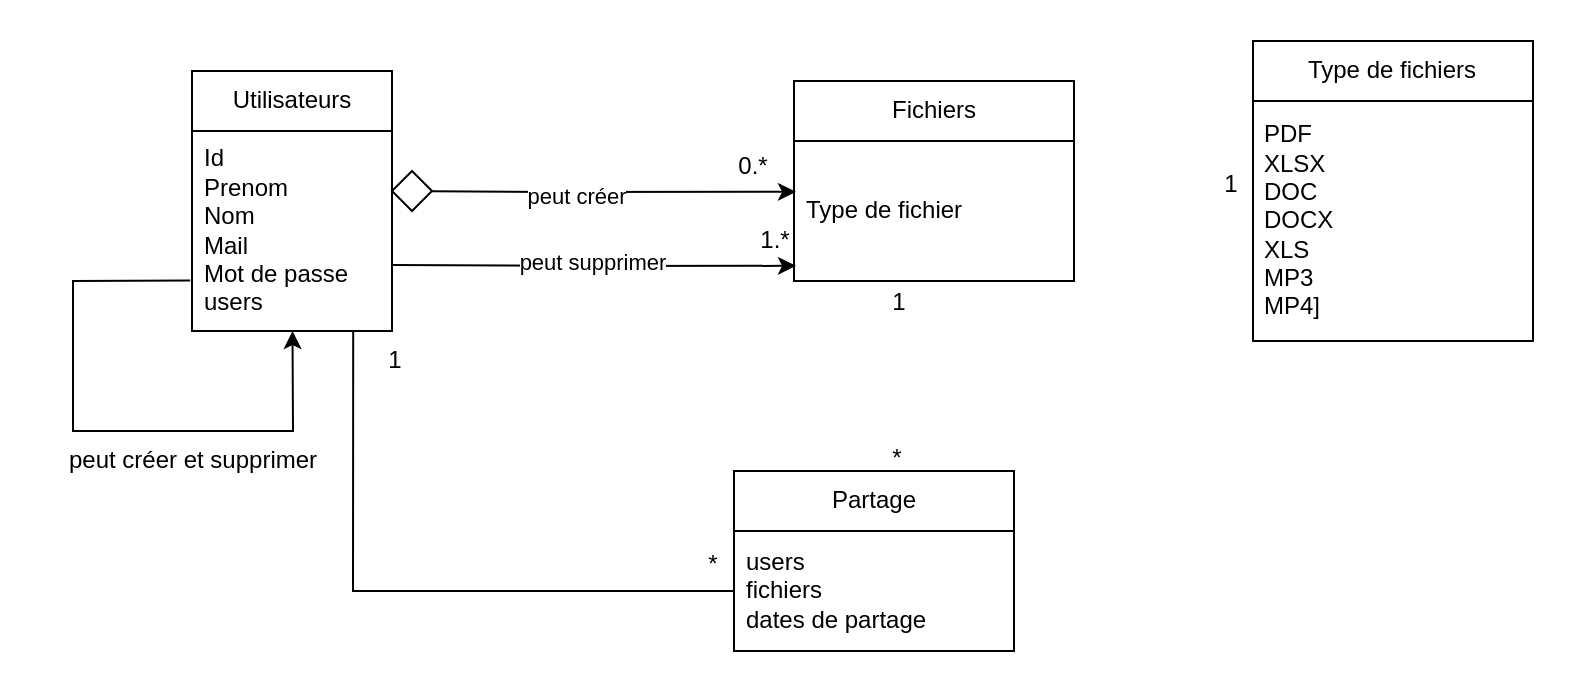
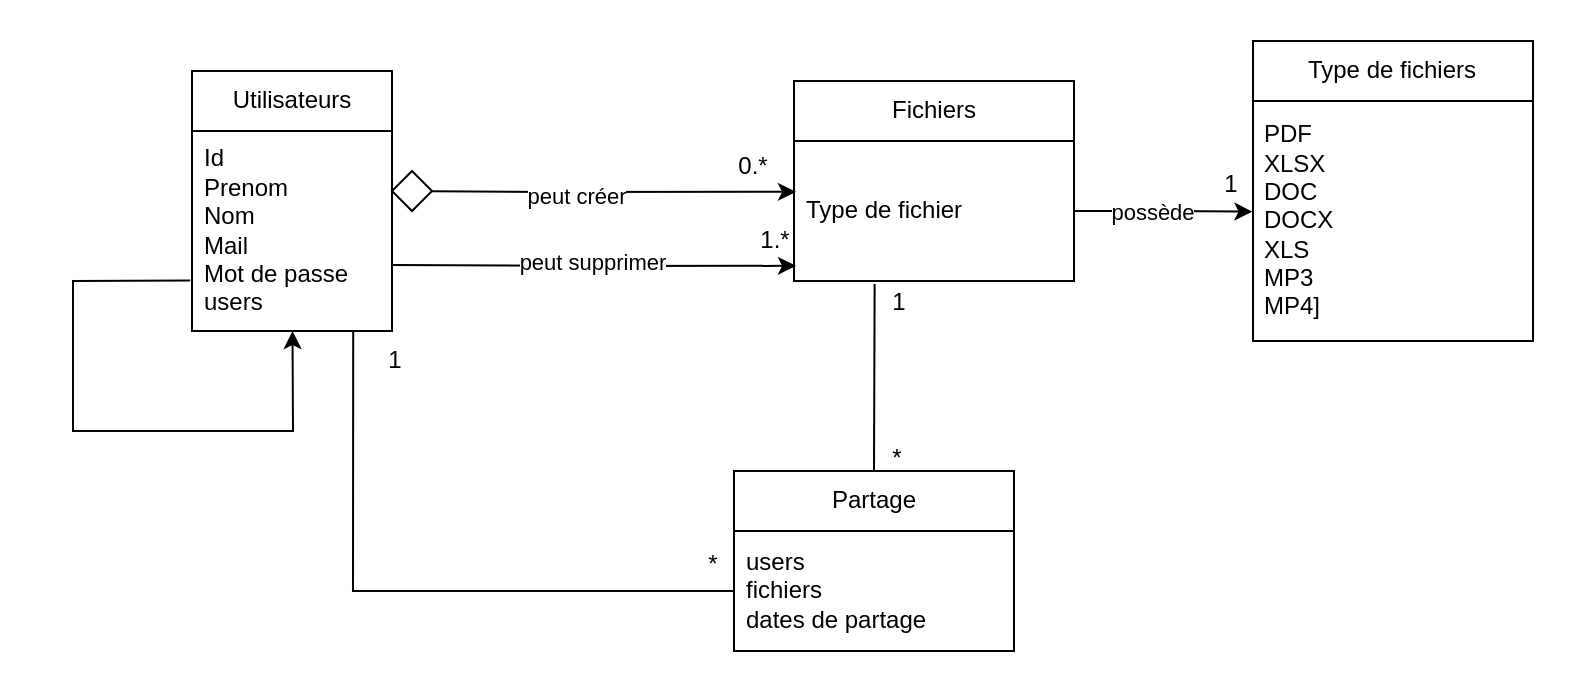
  <mxCell id="0" />
  <mxCell id="1" parent="0" />
- <mxCell id="2" value="peut créer et supprimer" style="text;html=1;align=center;verticalAlign=middle;resizable=0;points=[];autosize=1;strokeColor=none;fillColor=none;" vertex="1" parent="1"><mxGeometry x="20.5" y="215" width="150" height="30" as="geometry" /></mxCell>
  <mxCell id="3" value="Utilisateurs" style="swimlane;fontStyle=0;childLayout=stackLayout;horizontal=1;startSize=30;horizontalStack=0;resizeParent=1;resizeParentMax=0;resizeLast=0;collapsible=1;marginBottom=0;whiteSpace=wrap;html=1;" vertex="1" parent="1"><mxGeometry x="95.5" y="35" width="100" height="130" as="geometry"><mxRectangle x="200" y="510" width="100" height="30" as="alternateBounds" /></mxGeometry></mxCell>
  <mxCell id="4" value="&lt;div&gt;Id&lt;span style=&quot;white-space: pre;&quot;&gt;&#09;&lt;/span&gt;&lt;/div&gt;&lt;div&gt;Prenom&lt;/div&gt;&lt;div&gt;Nom&lt;/div&gt;&lt;div&gt;Mail&lt;/div&gt;&lt;div&gt;Mot de passe&lt;/div&gt;&lt;div&gt;users&lt;/div&gt;" style="text;strokeColor=none;fillColor=none;align=left;verticalAlign=middle;spacingLeft=4;spacingRight=4;overflow=hidden;points=[[0,0.5],[1,0.5]];portConstraint=eastwest;rotatable=0;whiteSpace=wrap;html=1;" vertex="1" parent="3"><mxGeometry y="30" width="100" height="100" as="geometry" /></mxCell>
  <mxCell id="5" value="" style="endArrow=classic;html=1;rounded=0;exitX=-0.009;exitY=0.747;exitDx=0;exitDy=0;exitPerimeter=0;" edge="1" parent="3" source="4" target="4"><mxGeometry width="50" height="50" relative="1" as="geometry"><mxPoint x="-20" y="105" as="sourcePoint" /><mxPoint x="20.5" y="150" as="targetPoint" /><Array as="points"><mxPoint x="-59.5" y="105" /><mxPoint x="-59.5" y="140" /><mxPoint x="-59.5" y="180" /><mxPoint x="-19.5" y="180" /><mxPoint x="50.5" y="180" /></Array></mxGeometry></mxCell>
  <mxCell id="6" style="edgeStyle=orthogonalEdgeStyle;rounded=0;orthogonalLoop=1;jettySize=auto;html=1;entryX=1.05;entryY=0.914;entryDx=0;entryDy=0;entryPerimeter=0;" edge="1" parent="1" target="8"><mxGeometry relative="1" as="geometry"><mxPoint x="195.5" y="95" as="sourcePoint" /><mxPoint x="389.5" y="95" as="targetPoint" /></mxGeometry></mxCell>
  <mxCell id="7" value="peut créer" style="edgeLabel;html=1;align=center;verticalAlign=middle;resizable=0;points=[];" vertex="1" connectable="0" parent="6"><mxGeometry x="-0.205" y="-2" relative="1" as="geometry"><mxPoint x="12" as="offset" /></mxGeometry></mxCell>
  <mxCell id="8" value="0.*" style="text;html=1;align=center;verticalAlign=middle;resizable=0;points=[];autosize=1;strokeColor=none;fillColor=none;" vertex="1" parent="1"><mxGeometry x="355.5" y="68" width="40" height="30" as="geometry" /></mxCell>
  <mxCell id="9" value="" style="rhombus;whiteSpace=wrap;html=1;" vertex="1" parent="1"><mxGeometry x="195.5" y="85" width="20" height="20" as="geometry" /></mxCell>
  <mxCell id="10" value="Fichiers" style="swimlane;fontStyle=0;childLayout=stackLayout;horizontal=1;startSize=30;horizontalStack=0;resizeParent=1;resizeParentMax=0;resizeLast=0;collapsible=1;marginBottom=0;whiteSpace=wrap;html=1;" vertex="1" parent="1"><mxGeometry x="396.5" y="40" width="140" height="100" as="geometry" /></mxCell>
  <mxCell id="11" value="Type de fichier" style="text;strokeColor=none;fillColor=none;align=left;verticalAlign=middle;spacingLeft=4;spacingRight=4;overflow=hidden;points=[[0,0.5],[1,0.5]];portConstraint=eastwest;rotatable=0;whiteSpace=wrap;html=1;" vertex="1" parent="10"><mxGeometry y="30" width="140" height="70" as="geometry" /></mxCell>
  <mxCell id="12" style="edgeStyle=orthogonalEdgeStyle;rounded=0;orthogonalLoop=1;jettySize=auto;html=1;entryX=1.05;entryY=0.914;entryDx=0;entryDy=0;entryPerimeter=0;" edge="1" parent="1"><mxGeometry relative="1" as="geometry"><mxPoint x="195.5" y="132" as="sourcePoint" /><mxPoint x="397.5" y="132.42" as="targetPoint" /></mxGeometry></mxCell>
  <mxCell id="13" value="peut supprimer" style="edgeLabel;html=1;align=center;verticalAlign=middle;resizable=0;points=[];" vertex="1" connectable="0" parent="12"><mxGeometry x="-0.266" relative="1" as="geometry"><mxPoint x="26" y="-2" as="offset" /></mxGeometry></mxCell>
  <mxCell id="14" value="1.*" style="text;html=1;align=center;verticalAlign=middle;resizable=0;points=[];autosize=1;strokeColor=none;fillColor=none;" vertex="1" parent="1"><mxGeometry x="366.5" y="105" width="40" height="30" as="geometry" /></mxCell>
  <mxCell id="15" value="Type de fichiers" style="swimlane;fontStyle=0;childLayout=stackLayout;horizontal=1;startSize=30;horizontalStack=0;resizeParent=1;resizeParentMax=0;resizeLast=0;collapsible=1;marginBottom=0;whiteSpace=wrap;html=1;" vertex="1" parent="1"><mxGeometry x="626" y="20" width="140" height="150" as="geometry" /></mxCell>
  <mxCell id="16" value="&lt;div&gt;PDF&lt;/div&gt;&lt;div&gt;XLSX&lt;/div&gt;&lt;div&gt;DOC&lt;/div&gt;&lt;div&gt;DOCX&lt;/div&gt;&lt;div&gt;XLS&lt;/div&gt;&lt;div&gt;MP3&lt;/div&gt;&lt;div&gt;MP4]&lt;/div&gt;" style="text;strokeColor=none;fillColor=none;align=left;verticalAlign=middle;spacingLeft=4;spacingRight=4;overflow=hidden;points=[[0,0.5],[1,0.5]];portConstraint=eastwest;rotatable=0;whiteSpace=wrap;html=1;" vertex="1" parent="15"><mxGeometry y="30" width="140" height="120" as="geometry" /></mxCell>
+ <mxCell id="17" style="edgeStyle=orthogonalEdgeStyle;rounded=0;orthogonalLoop=1;jettySize=auto;html=1;entryX=-0.002;entryY=0.461;entryDx=0;entryDy=0;entryPerimeter=0;" edge="1" parent="1" source="11" target="16"><mxGeometry relative="1" as="geometry" /></mxCell>
+ <mxCell id="18" value="possède" style="edgeLabel;html=1;align=center;verticalAlign=middle;resizable=0;points=[];" vertex="1" connectable="0" parent="17"><mxGeometry x="-0.421" relative="1" as="geometry"><mxPoint x="13" as="offset" /></mxGeometry></mxCell>
  <mxCell id="19" value="1" style="text;html=1;align=center;verticalAlign=middle;resizable=0;points=[];autosize=1;strokeColor=none;fillColor=none;" vertex="1" parent="1"><mxGeometry x="600" y="77" width="30" height="30" as="geometry" /></mxCell>
  <mxCell id="20" value="Partage" style="swimlane;fontStyle=0;childLayout=stackLayout;horizontal=1;startSize=30;horizontalStack=0;resizeParent=1;resizeParentMax=0;resizeLast=0;collapsible=1;marginBottom=0;whiteSpace=wrap;html=1;" vertex="1" parent="1"><mxGeometry x="366.5" y="235" width="140" height="90" as="geometry" /></mxCell>
  <mxCell id="21" value="&lt;div&gt;users&lt;/div&gt;&lt;div&gt;fichiers&lt;/div&gt;&lt;div&gt;dates de partage&lt;/div&gt;" style="text;strokeColor=none;fillColor=none;align=left;verticalAlign=middle;spacingLeft=4;spacingRight=4;overflow=hidden;points=[[0,0.5],[1,0.5]];portConstraint=eastwest;rotatable=0;whiteSpace=wrap;html=1;" vertex="1" parent="20"><mxGeometry y="30" width="140" height="60" as="geometry" /></mxCell>
  <mxCell id="22" value="*" style="text;html=1;align=center;verticalAlign=middle;resizable=0;points=[];autosize=1;strokeColor=none;fillColor=none;" vertex="1" parent="1"><mxGeometry x="341" y="267" width="30" height="30" as="geometry" /></mxCell>
  <mxCell id="23" value="1" style="text;html=1;align=center;verticalAlign=middle;resizable=0;points=[];autosize=1;strokeColor=none;fillColor=none;" vertex="1" parent="1"><mxGeometry x="182" y="165" width="30" height="30" as="geometry" /></mxCell>
  <mxCell id="24" value="" style="endArrow=none;html=1;rounded=0;entryX=0.806;entryY=1.003;entryDx=0;entryDy=0;entryPerimeter=0;exitX=0;exitY=0.5;exitDx=0;exitDy=0;" edge="1" parent="1" source="21" target="4"><mxGeometry width="50" height="50" relative="1" as="geometry"><mxPoint x="180.5" y="275" as="sourcePoint" /><mxPoint x="230.5" y="225" as="targetPoint" /><Array as="points"><mxPoint x="176" y="295" /></Array></mxGeometry></mxCell>
+ <mxCell id="25" value="" style="endArrow=none;html=1;rounded=0;exitX=0.5;exitY=0;exitDx=0;exitDy=0;entryX=0.288;entryY=1.021;entryDx=0;entryDy=0;entryPerimeter=0;" edge="1" parent="1" source="20" target="11"><mxGeometry width="50" height="50" relative="1" as="geometry"><mxPoint x="466" y="185" as="sourcePoint" /><mxPoint x="476" y="175" as="targetPoint" /></mxGeometry></mxCell>
  <mxCell id="26" value="*" style="text;html=1;align=center;verticalAlign=middle;resizable=0;points=[];autosize=1;strokeColor=none;fillColor=none;" vertex="1" parent="1"><mxGeometry x="433" y="214" width="30" height="30" as="geometry" /></mxCell>
  <mxCell id="27" value="1" style="text;html=1;align=center;verticalAlign=middle;resizable=0;points=[];autosize=1;strokeColor=none;fillColor=none;" vertex="1" parent="1"><mxGeometry x="434" y="136" width="30" height="30" as="geometry" /></mxCell>
